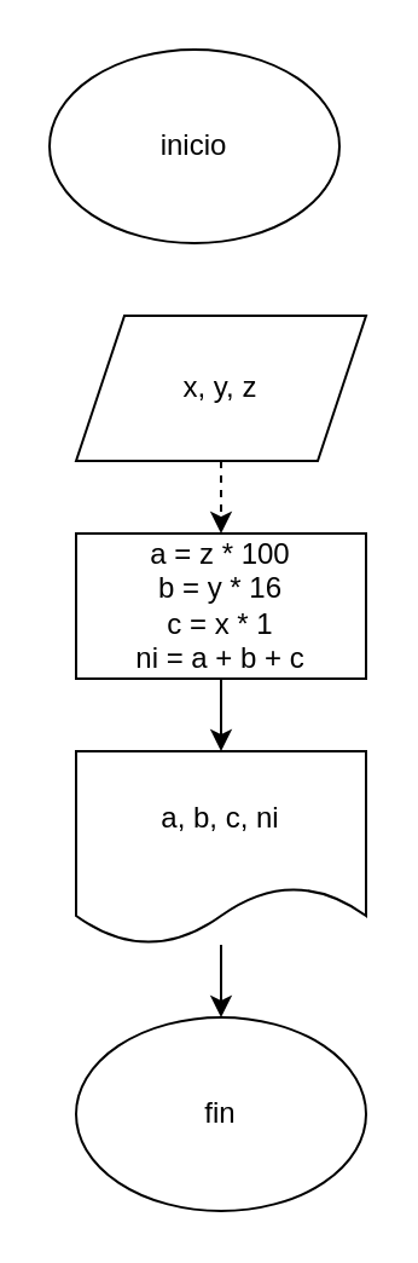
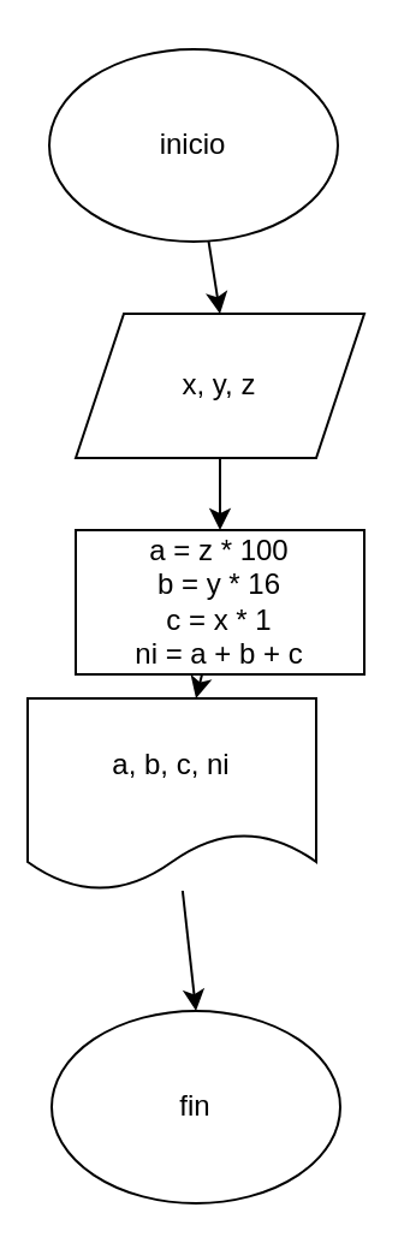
  <mxCell id="0" />
  <mxCell id="1" parent="0" />
+ <mxCell id="2" style="edgeStyle=none;html=1;entryX=0.5;entryY=0;entryDx=0;entryDy=0;" parent="1" source="3" target="5" edge="1"><mxGeometry relative="1" as="geometry" /></mxCell>
  <mxCell id="3" value="inicio" style="ellipse;whiteSpace=wrap;html=1;" parent="1" vertex="1"><mxGeometry x="20" y="20" width="120" height="80" as="geometry" /></mxCell>
- <mxCell id="4" style="edgeStyle=none;html=1;dashed=1;" parent="1" source="5" target="7" edge="1"><mxGeometry relative="1" as="geometry" /></mxCell>
+ <mxCell id="4" style="edgeStyle=none;html=1;" parent="1" source="5" target="7" edge="1"><mxGeometry relative="1" as="geometry" /></mxCell>
  <mxCell id="5" value="x, y, z" style="shape=parallelogram;perimeter=parallelogramPerimeter;whiteSpace=wrap;html=1;fixedSize=1;" parent="1" vertex="1"><mxGeometry x="31" y="130" width="120" height="60" as="geometry" /></mxCell>
  <mxCell id="6" style="edgeStyle=none;html=1;" parent="1" source="7" target="9" edge="1"><mxGeometry relative="1" as="geometry" /></mxCell>
  <mxCell id="7" value="a = z * 100&lt;br&gt;b = y * 16&lt;br&gt;c&amp;nbsp;= x * 1&lt;br&gt;ni = a + b + c&lt;br&gt;" style="rounded=0;whiteSpace=wrap;html=1;" parent="1" vertex="1"><mxGeometry x="31" y="220" width="120" height="60" as="geometry" /></mxCell>
  <mxCell id="8" style="edgeStyle=none;html=1;entryX=0.5;entryY=0;entryDx=0;entryDy=0;" parent="1" source="9" target="10" edge="1"><mxGeometry relative="1" as="geometry" /></mxCell>
- <mxCell id="9" value="a, b, c, ni" style="shape=document;whiteSpace=wrap;html=1;boundedLbl=1;" parent="1" vertex="1"><mxGeometry x="31" y="310" width="120" height="80" as="geometry" /></mxCell>
- <mxCell id="10" value="fin" style="ellipse;whiteSpace=wrap;html=1;" parent="1" vertex="1"><mxGeometry x="31" y="420" width="120" height="80" as="geometry" /></mxCell>
+ <mxCell id="9" value="a, b, c, ni" style="shape=document;whiteSpace=wrap;html=1;boundedLbl=1;" parent="1" vertex="1"><mxGeometry x="11" y="290" width="120" height="80" as="geometry" /></mxCell>
+ <mxCell id="10" value="fin" style="ellipse;whiteSpace=wrap;html=1;" parent="1" vertex="1"><mxGeometry x="21" y="420" width="120" height="80" as="geometry" /></mxCell>
